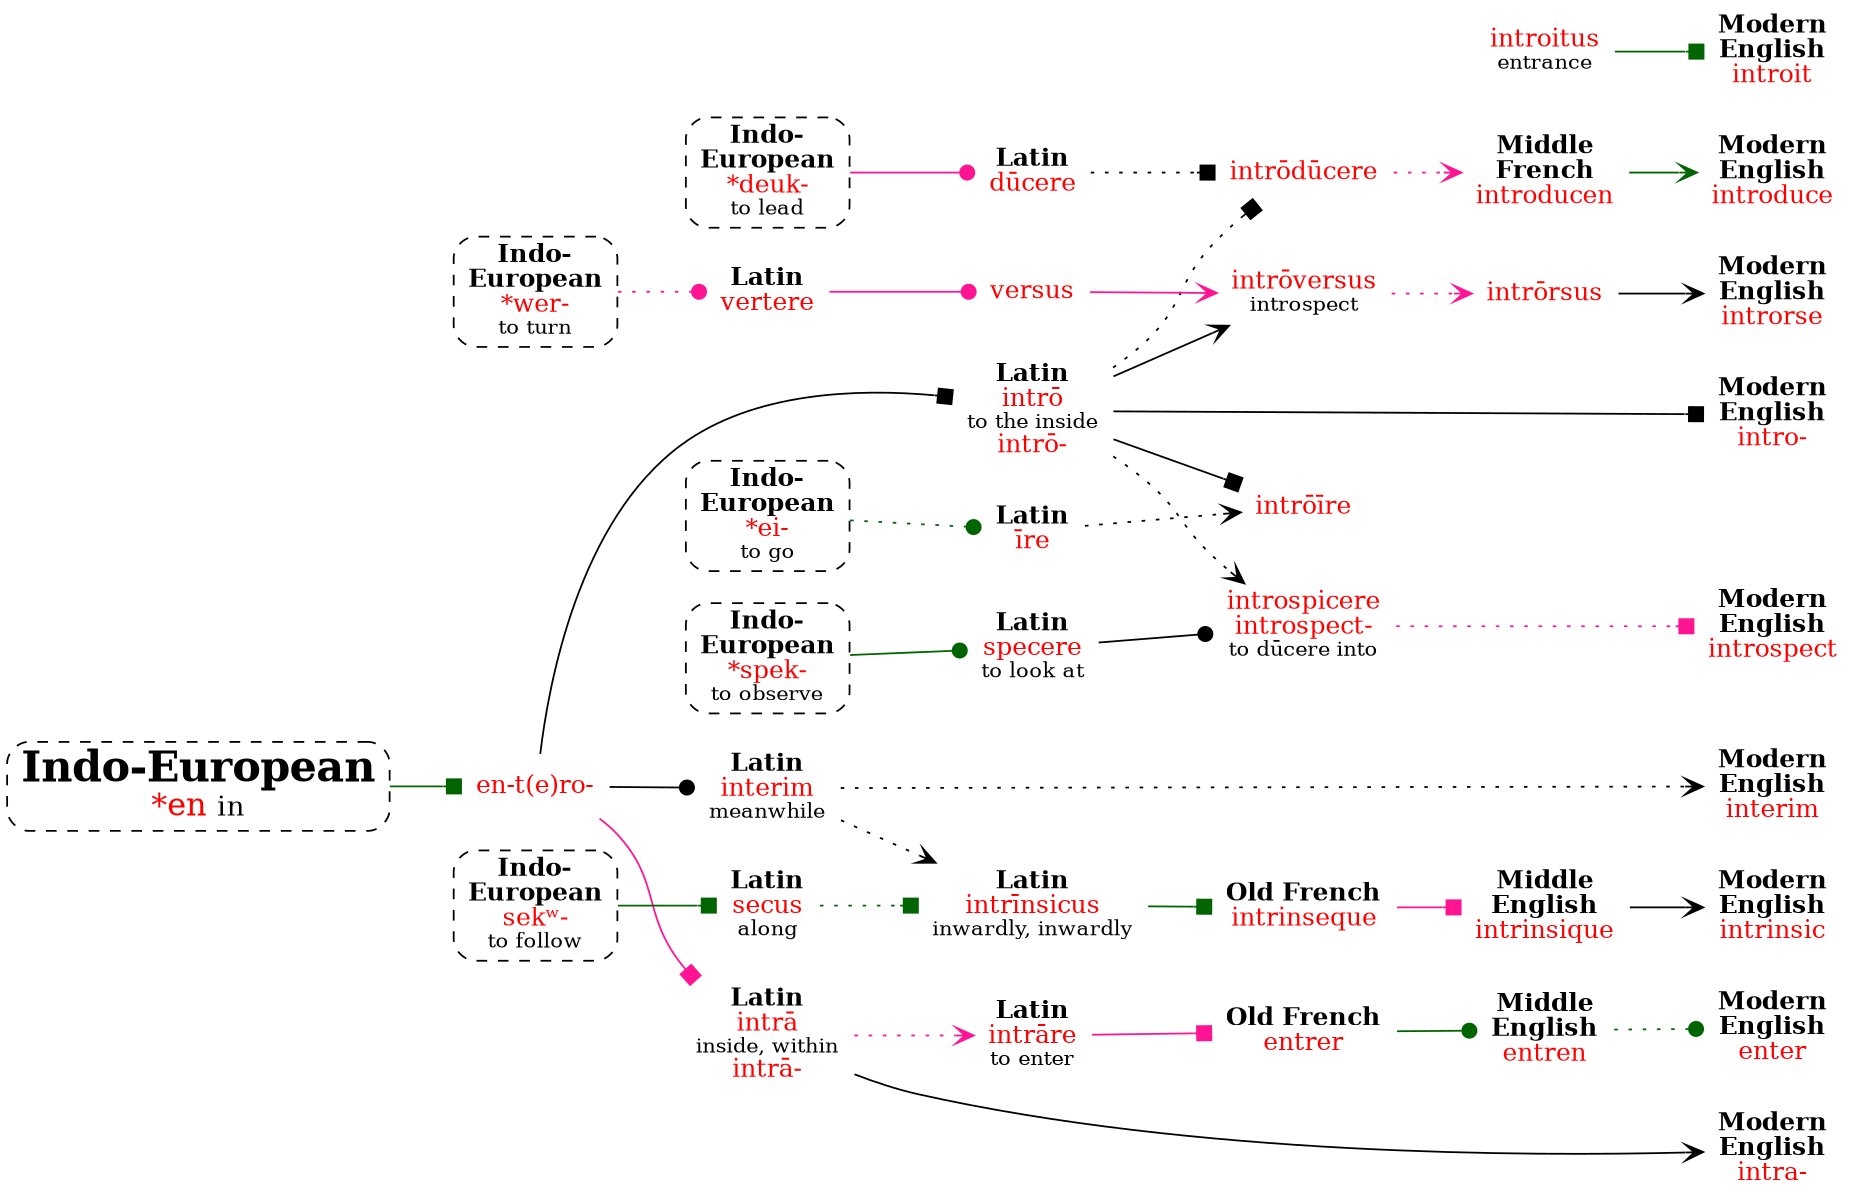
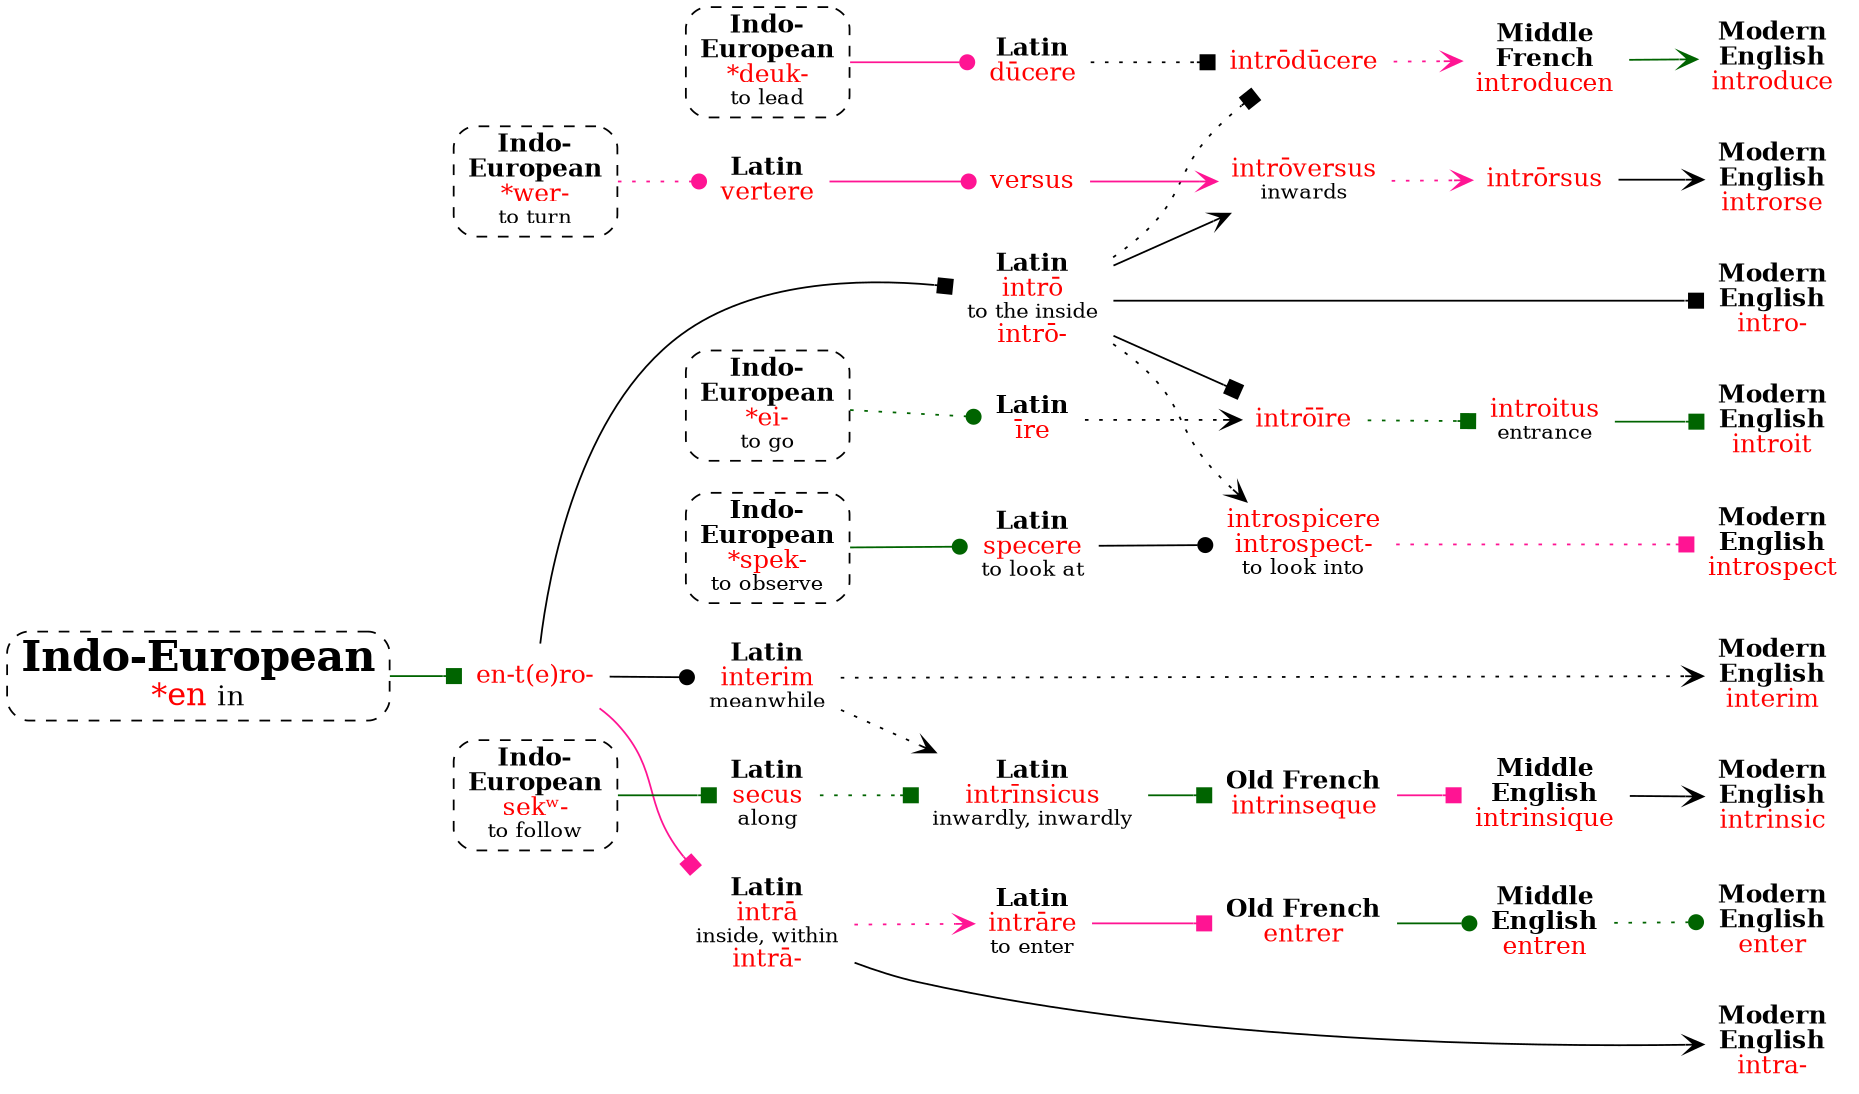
  strict digraph {
    rankdir=LR
    node [shape=none]
    edge [arrowhead=box color=black style=solid]
    n1 [label=<<b>Modern<br/>English</b><br/><font color="red">intro-</font>>]
    n2 [label=<<b>Modern<br/>English</b><br/><font color="red">introduce</font>>]
    n3 [label=<<b>Modern<br/>English</b><br/><font color="red">introit</font>>]
    n4 [label=<<b>Modern<br/>English</b><br/><font color="red">introrse</font>>]
    n5 [label=<<b>Modern<br/>English</b><br/><font color="red">introspect</font>>]
    n6 [label=<<b>Modern<br/>English</b><br/><font color="red">intra-</font>>]
    n7 [label=<<b>Modern<br/>English</b><br/><font color="red">enter</font>>]
    n8 [label=<<b>Modern<br/>English</b><br/><font color="red">interim</font>>]
    n9 [label=<<b>Modern<br/>English</b><br/><font color="red">intrinsic</font>>]
    n10 [label=<<font point-size="24"><b>Indo-European</b></font><br/><font point-size="18" color="red">*en </font><font point-size="16">in</font>> shape=box style="dashed,rounded"]
    n11 [label=<<font color="red">en-t(e)ro-</font>>]
    n12 [label=<<b>Latin</b><br/><font color="red">intrō</font><br/><font point-size="12">to the inside</font><br/><font color="red">intrō-</font>>]
    n13 [label=<<b>Latin</b><br/><font color="red">intrā</font><br/><font point-size="12">inside, within</font><br/><font color="red">intrā-</font>>]
    n14 [label=<<b>Latin</b><br/><font color="red">interim</font><br/><font point-size="12">meanwhile</font>>]
    n15 [label=<<font color="red">intrōdūcere</font>>]
    n16 [label=<<font color="red">intrōīre</font>>]
-   n17 [label=<<font color="red">intrōversus</font><br/><font point-size="12">introspect</font>>]
-   n18 [label=<<font color="red">introspicere<br/>introspect-</font><br/><font point-size="12">to dūcere into</font>>]
+   n17 [label=<<font color="red">intrōversus</font><br/><font point-size="12">inwards</font>>]
+   n18 [label=<<font color="red">introspicere<br/>introspect-</font><br/><font point-size="12">to look into</font>>]
    n19 [label=<<b>Latin</b><br/><font color="red">intrāre</font><br/><font point-size="12">to enter</font>>]
    n20 [label=<<b>Latin</b><br/><font color="red">intrīnsicus</font><br/><font point-size="12">inwardly, inwardly</font>>]
    n21 [label=<<b>Middle<br/>French</b><br/><font color="red">introducen</font>>]
    n22 [label=<<font color="red">introitus</font><br/><font point-size="12">entrance</font>>]
    n23 [label=<<font color="red">intrōrsus</font>>]
    n24 [label=<<b>Indo-<br/>European</b><br/><font color="red">*deuk-</font><br/><font point-size="12">to lead</font>> shape=box style="dashed,rounded"]
    n25 [label=<<b>Latin</b><br/><font color="red">dūcere</font>>]
    n26 [label=<<b>Indo-<br/>European</b><br/><font color="red">*ei-</font><br/><font point-size="12">to go</font>> shape=box style="dashed,rounded"]
    n27 [label=<<b>Latin</b><br/><font color="red">īre</font>>]
    n28 [label=<<b>Indo-<br/>European</b><br/><font color="red">*wer-</font><br/><font point-size="12">to turn</font>> shape=box style="dashed,rounded"]
    n29 [label=<<b>Latin</b><br/><font color="red">vertere</font>>]
    n30 [label=<<font color="red">versus</font>>]
    n31 [label=<<b>Indo-<br/>European</b><br/><font color="red">*spek-</font><br/><font point-size="12">to observe</font>> shape=box style="dashed,rounded"]
    n32 [label=<<b>Latin</b><br/><font color="red">specere</font><br/><font point-size="12">to look at</font>>]
    n33 [label=<<b>Old French</b><br/><font color="red">entrer</font>>]
    n34 [label=<<b>Middle<br/>English</b><br/><font color="red">entren</font>>]
    n35 [label=<<b>Old French</b><br/><font color="red">intrinseque</font>>]
    n36 [label=<<b>Indo-<br/>European</b><br/><font color="red">sekʷ-</font><br/><font point-size="12">to follow</font>> shape=box style="dashed,rounded"]
    n37 [label=<<b>Latin</b><br/><font color="red">secus</font><br/><font point-size="12">along</font>>]
    n38 [label=<<b>Middle<br/>English</b><br/><font color="red">intrinsique</font>>]
    subgraph sub_1 {
      rank=same
      n1
      n2
      n3
      n4
      n5
      n6
      n7
      n8
      n9
    }
    n10 -> n11 [color=darkgreen]
    n11 -> n12
    n11 -> n13 [color=deeppink]
    n11 -> n14 [arrowhead=dot]
    n12 -> n1
    n12 -> n15 [style=dotted]
    n12 -> n16
    n12 -> n17 [arrowhead=vee]
    n12 -> n18 [arrowhead=vee style=dotted]
    n13 -> n6 [arrowhead=vee]
    n13 -> n19 [arrowhead=vee color=deeppink style=dotted]
    n14 -> n8 [arrowhead=vee style=dotted]
    n14 -> n20 [arrowhead=vee style=dotted]
    n15 -> n21 [arrowhead=vee color=deeppink style=dotted]
+   n16 -> n22 [color=darkgreen style=dotted]
    n17 -> n23 [arrowhead=vee color=deeppink style=dotted]
    n18 -> n5 [color=deeppink style=dotted]
    n19 -> n33 [color=deeppink]
    n20 -> n35 [color=darkgreen]
    n21 -> n2 [arrowhead=vee color=darkgreen]
    n22 -> n3 [color=darkgreen]
    n23 -> n4 [arrowhead=vee]
    n24 -> n25 [arrowhead=dot color=deeppink]
    n25 -> n15 [style=dotted]
    n26 -> n27 [arrowhead=dot color=darkgreen style=dotted]
    n27 -> n16 [arrowhead=vee style=dotted]
    n28 -> n29 [arrowhead=dot color=deeppink style=dotted]
    n29 -> n30 [arrowhead=dot color=deeppink]
    n30 -> n17 [arrowhead=vee color=deeppink]
    n31 -> n32 [arrowhead=dot color=darkgreen]
    n32 -> n18 [arrowhead=dot]
    n33 -> n34 [arrowhead=dot color=darkgreen]
    n34 -> n7 [arrowhead=dot color=darkgreen style=dotted]
    n35 -> n38 [color=deeppink]
    n36 -> n37 [color=darkgreen]
    n37 -> n20 [color=darkgreen style=dotted]
    n38 -> n9 [arrowhead=vee]
  }
